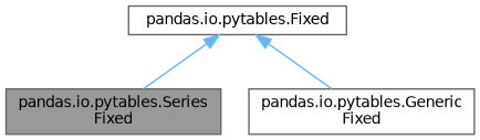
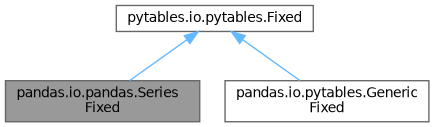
  digraph {
    node [color=gray40 fillcolor=white fontname=Helvetica fontsize=10 shape=box style=filled]
    edge [color=steelblue1 dir=back fontname=Helvetica fontsize=10 labelfontname=Helvetica labelfontsize=10 style=solid]
-   n1 [fillcolor=grey60 fontcolor=black height=0.2 label="pandas.io.pytables.Series\lFixed" width=0.4]
+   n1 [fillcolor=grey60 fontcolor=black height=0.2 label="pandas.io.pandas.Series\lFixed" width=0.4]
    n2 [height=0.2 label="pandas.io.pytables.Generic\lFixed" width=0.4]
-   n3 [height=0.2 label="pandas.io.pytables.Fixed" width=0.4]
+   n3 [height=0.2 label="pytables.io.pytables.Fixed" width=0.4]
    n3 -> n1
    n3 -> n2
  }
